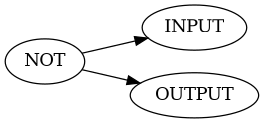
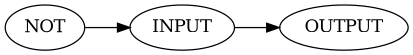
  digraph {
    rankdir=LR
    n1 [label=INPUT]
    n2 [label=NOT]
    n3 [label=OUTPUT]
    n2 -> n1
-   n2 -> n3
+   n1 -> n3
  }
